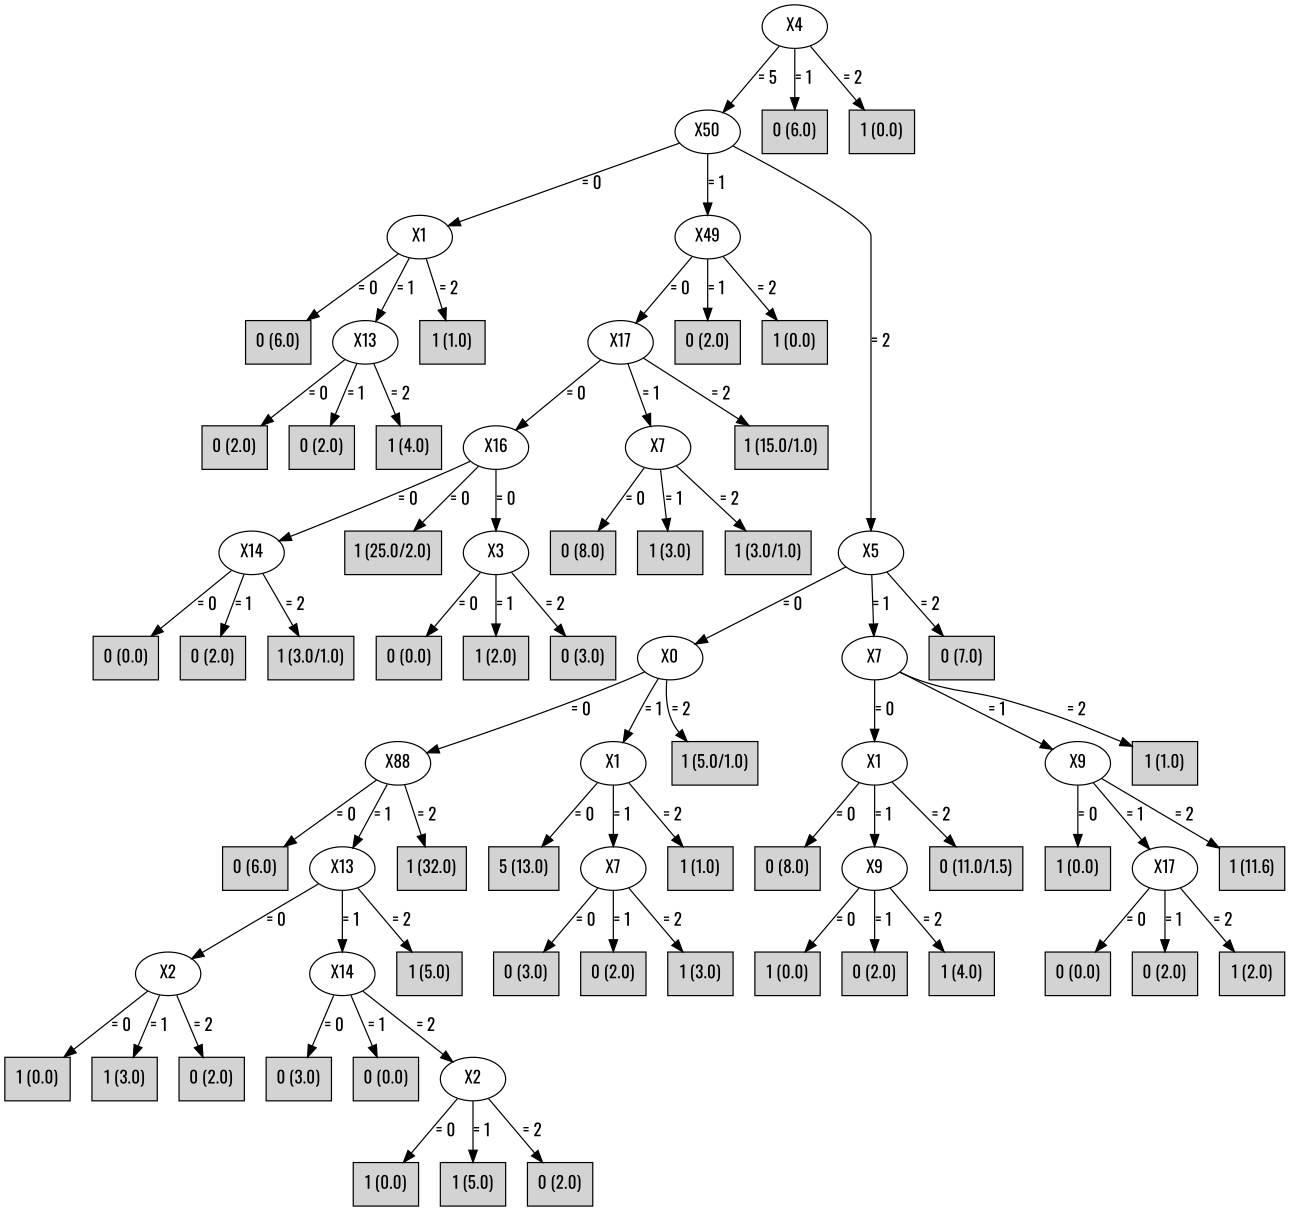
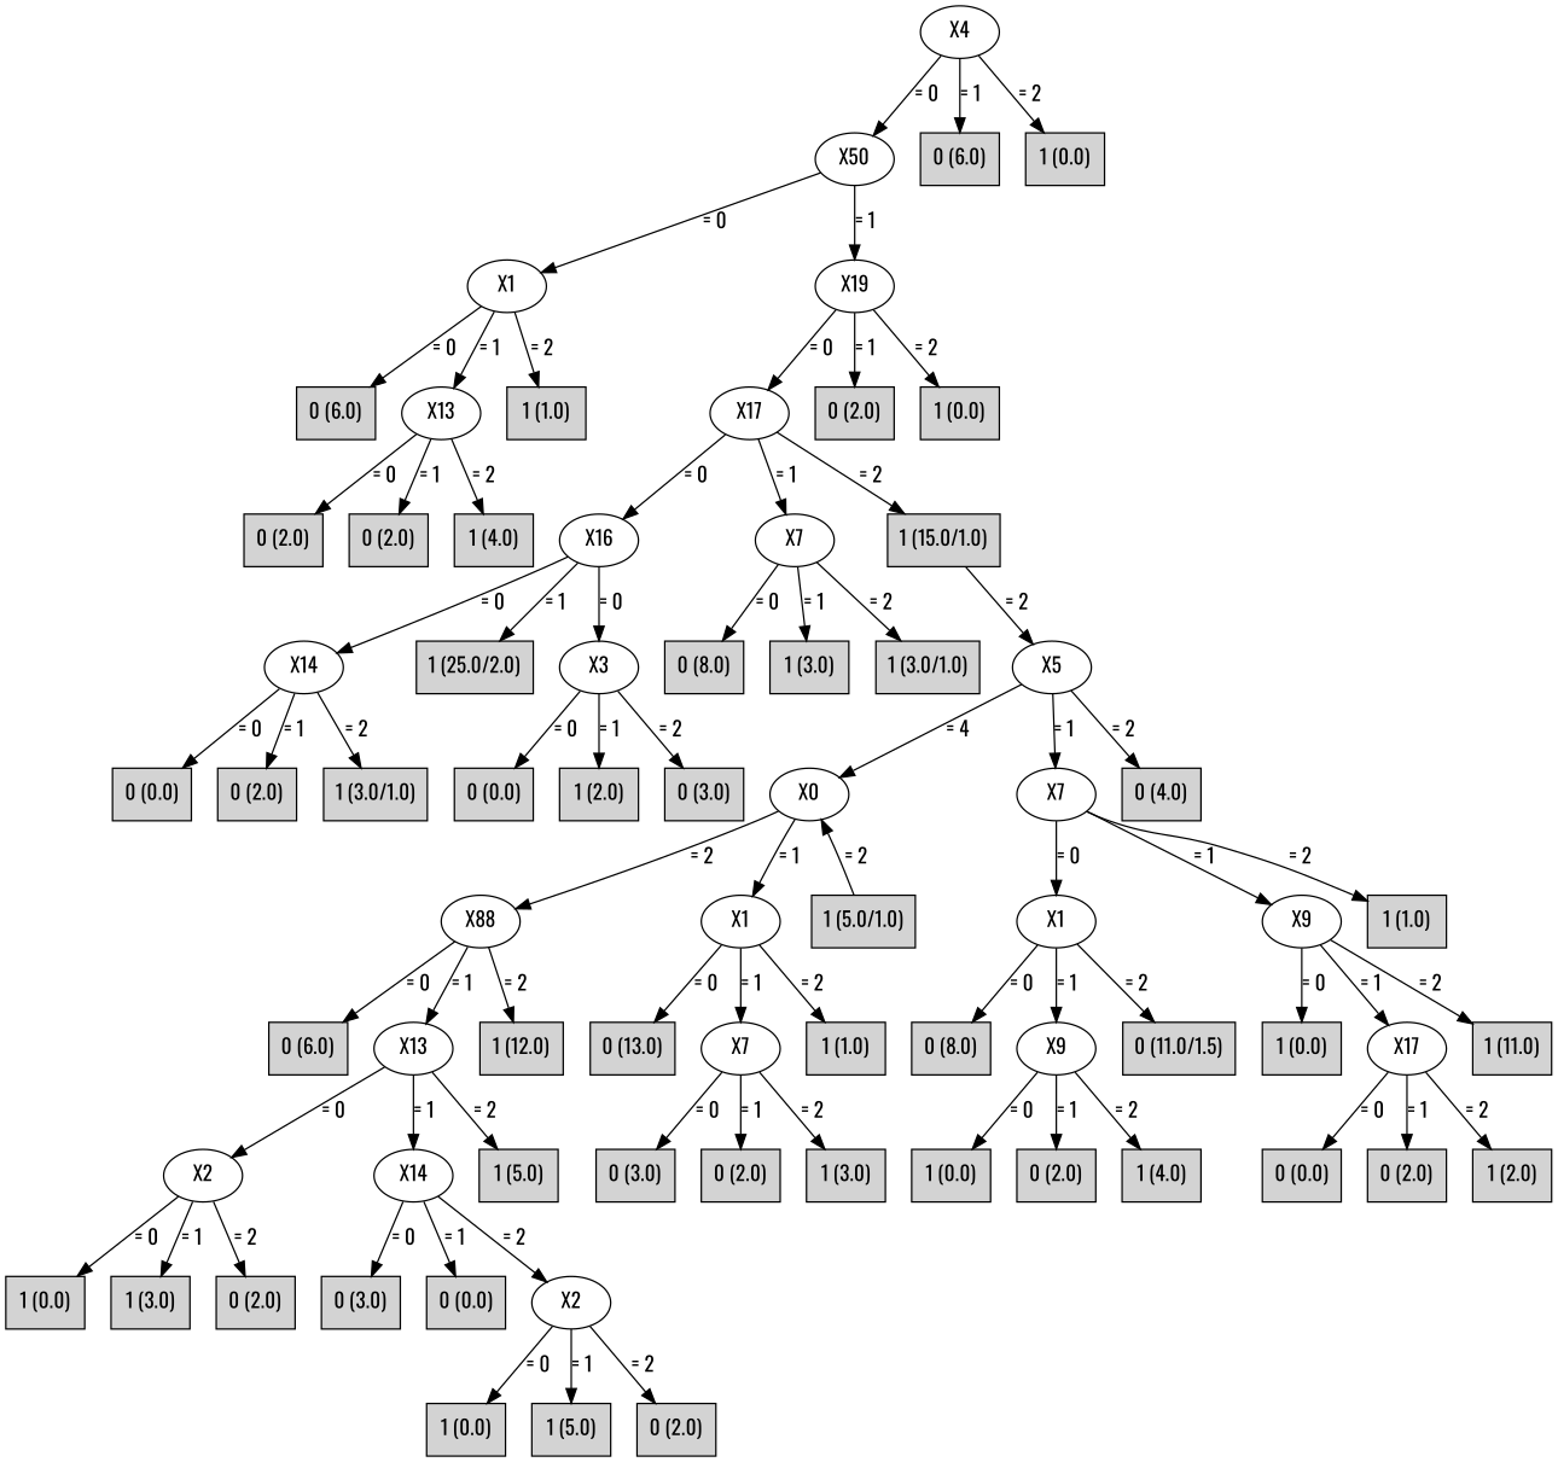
  digraph {
    fontname=Oswald
    node [fontname=Oswald shape=box style=filled]
    edge [fontname=Oswald]
    n1 [label=X4 shape="" style=""]
    n2 [label=X50 shape="" style=""]
    n3 [label="0 (6.0)"]
    n4 [label="1 (0.0)"]
    n5 [label=X1 shape="" style=""]
-   n6 [label=X49 shape="" style=""]
+   n6 [label=X19 shape="" style=""]
    n7 [label=X5 shape="" style=""]
    n8 [label="0 (6.0)"]
    n9 [label=X13 shape="" style=""]
    n10 [label="1 (1.0)"]
    n11 [label=X17 shape="" style=""]
    n12 [label="0 (2.0)"]
    n13 [label="1 (0.0)"]
    n14 [label=X0 shape="" style=""]
    n15 [label=X7 shape="" style=""]
-   n16 [label="0 (7.0)"]
+   n16 [label="0 (4.0)"]
    n17 [label="0 (2.0)"]
    n18 [label="0 (2.0)"]
    n19 [label="1 (4.0)"]
    n20 [label=X16 shape="" style=""]
    n21 [label=X7 shape="" style=""]
    n22 [label="1 (15.0/1.0)"]
    n23 [label=X14 shape="" style=""]
    n24 [label="1 (25.0/2.0)"]
    n25 [label=X3 shape="" style=""]
    n26 [label="0 (8.0)"]
    n27 [label="1 (3.0)"]
    n28 [label="1 (3.0/1.0)"]
    n29 [label="0 (0.0)"]
    n30 [label="0 (2.0)"]
    n31 [label="1 (3.0/1.0)"]
    n32 [label="0 (0.0)"]
    n33 [label="1 (2.0)"]
    n34 [label="0 (3.0)"]
    n35 [label=X88 shape="" style=""]
    n36 [label=X1 shape="" style=""]
    n37 [label="1 (5.0/1.0)"]
    n38 [label=X1 shape="" style=""]
    n39 [label=X9 shape="" style=""]
    n40 [label="1 (1.0)"]
    n41 [label="0 (6.0)"]
    n42 [label=X13 shape="" style=""]
-   n43 [label="1 (32.0)"]
-   n44 [label="5 (13.0)"]
+   n43 [label="1 (12.0)"]
+   n44 [label="0 (13.0)"]
    n45 [label=X7 shape="" style=""]
    n46 [label="1 (1.0)"]
    n47 [label=X2 shape="" style=""]
    n48 [label=X14 shape="" style=""]
    n49 [label="1 (5.0)"]
    n50 [label="1 (0.0)"]
    n51 [label="1 (3.0)"]
    n52 [label="0 (2.0)"]
    n53 [label="0 (3.0)"]
    n54 [label="0 (0.0)"]
    n55 [label=X2 shape="" style=""]
    n56 [label="1 (0.0)"]
    n57 [label="1 (5.0)"]
    n58 [label="0 (2.0)"]
    n59 [label="0 (3.0)"]
    n60 [label="0 (2.0)"]
    n61 [label="1 (3.0)"]
    n62 [label="0 (8.0)"]
    n63 [label=X9 shape="" style=""]
    n64 [label="0 (11.0/1.5)"]
    n65 [label="1 (0.0)"]
    n66 [label=X17 shape="" style=""]
-   n67 [label="1 (11.6)"]
+   n67 [label="1 (11.0)"]
    n68 [label="1 (0.0)"]
    n69 [label="0 (2.0)"]
    n70 [label="1 (4.0)"]
    n71 [label="0 (0.0)"]
    n72 [label="0 (2.0)"]
    n73 [label="1 (2.0)"]
-   n1 -> n2 [label="= 5"]
+   n1 -> n2 [label="= 0"]
    n1 -> n3 [label="= 1"]
    n1 -> n4 [label="= 2"]
    n2 -> n5 [label="= 0"]
    n2 -> n6 [label="= 1"]
-   n2 -> n7 [label="= 2"]
+   n22 -> n7 [label="= 2"]
    n5 -> n8 [label="= 0"]
    n5 -> n9 [label="= 1"]
    n5 -> n10 [label="= 2"]
    n6 -> n11 [label="= 0"]
    n6 -> n12 [label="= 1"]
    n6 -> n13 [label="= 2"]
-   n7 -> n14 [label="= 0"]
+   n7 -> n14 [label="= 4"]
    n7 -> n15 [label="= 1"]
    n7 -> n16 [label="= 2"]
    n9 -> n17 [label="= 0"]
    n9 -> n18 [label="= 1"]
    n9 -> n19 [label="= 2"]
    n11 -> n20 [label="= 0"]
    n11 -> n21 [label="= 1"]
    n11 -> n22 [label="= 2"]
-   n14 -> n35 [label="= 0"]
+   n14 -> n35 [label="= 2"]
    n14 -> n36 [label="= 1"]
-   n14 -> n37 [label="= 2"]
+   n37 -> n14 [label="= 2"]
    n15 -> n38 [label="= 0"]
    n15 -> n39 [label="= 1"]
    n15 -> n40 [label="= 2"]
    n20 -> n23 [label="= 0"]
-   n20 -> n24 [label="= 0"]
+   n20 -> n24 [label="= 1"]
    n20 -> n25 [label="= 0"]
    n21 -> n26 [label="= 0"]
    n21 -> n27 [label="= 1"]
    n21 -> n28 [label="= 2"]
    n23 -> n29 [label="= 0"]
    n23 -> n30 [label="= 1"]
    n23 -> n31 [label="= 2"]
    n25 -> n32 [label="= 0"]
    n25 -> n33 [label="= 1"]
    n25 -> n34 [label="= 2"]
    n35 -> n41 [label="= 0"]
    n35 -> n42 [label="= 1"]
    n35 -> n43 [label="= 2"]
    n36 -> n44 [label="= 0"]
    n36 -> n45 [label="= 1"]
    n36 -> n46 [label="= 2"]
    n38 -> n62 [label="= 0"]
    n38 -> n63 [label="= 1"]
    n38 -> n64 [label="= 2"]
    n39 -> n65 [label="= 0"]
    n39 -> n66 [label="= 1"]
    n39 -> n67 [label="= 2"]
    n42 -> n47 [label="= 0"]
    n42 -> n48 [label="= 1"]
    n42 -> n49 [label="= 2"]
    n45 -> n59 [label="= 0"]
    n45 -> n60 [label="= 1"]
    n45 -> n61 [label="= 2"]
    n47 -> n50 [label="= 0"]
    n47 -> n51 [label="= 1"]
    n47 -> n52 [label="= 2"]
    n48 -> n53 [label="= 0"]
    n48 -> n54 [label="= 1"]
    n48 -> n55 [label="= 2"]
    n55 -> n56 [label="= 0"]
    n55 -> n57 [label="= 1"]
    n55 -> n58 [label="= 2"]
    n63 -> n68 [label="= 0"]
    n63 -> n69 [label="= 1"]
    n63 -> n70 [label="= 2"]
    n66 -> n71 [label="= 0"]
    n66 -> n72 [label="= 1"]
    n66 -> n73 [label="= 2"]
  }
